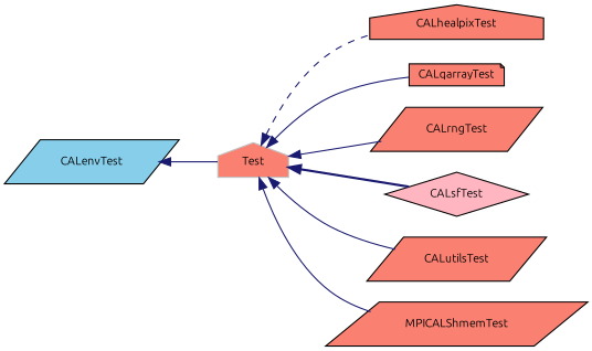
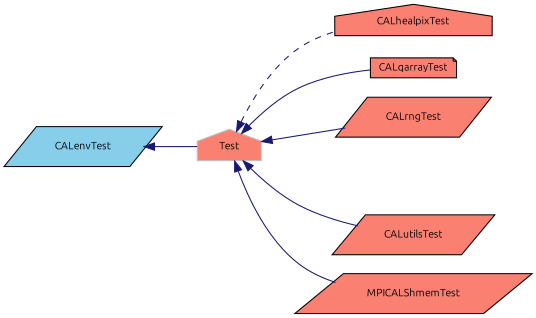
  digraph {
    fontname=Ubuntu
    rankdir=LR
    node [color=black fillcolor=salmon fontname=Ubuntu fontsize=10 shape=parallelogram style=filled]
    edge [color=midnightblue dir=back fontname=Ubuntu fontsize=10 labelfontname=Helvetica labelfontsize=10 style=solid]
    n1 [color=grey75 height=0.2 label=Test shape=house width=0.4]
    n2 [height=0.2 label=CALhealpixTest shape=house width=0.4]
    n3 [height=0.2 label=CALqarrayTest shape=note width=0.4]
    n4 [height=0.2 label=CALrngTest width=0.4]
-   n5 [fillcolor=lightpink height=0.2 label=CALsfTest shape=diamond width=0.4]
    n6 [height=0.2 label=CALutilsTest width=0.4]
    n7 [height=0.2 label=MPICALShmemTest width=0.4]
    n8 [fillcolor=skyblue height=0.2 label=CALenvTest width=0.4]
    n1 -> n2 [style=dashed]
    n1 -> n3
    n1 -> n4
-   n1 -> n5 [style=bold]
    n1 -> n6
    n1 -> n7
    n8 -> n1
  }
